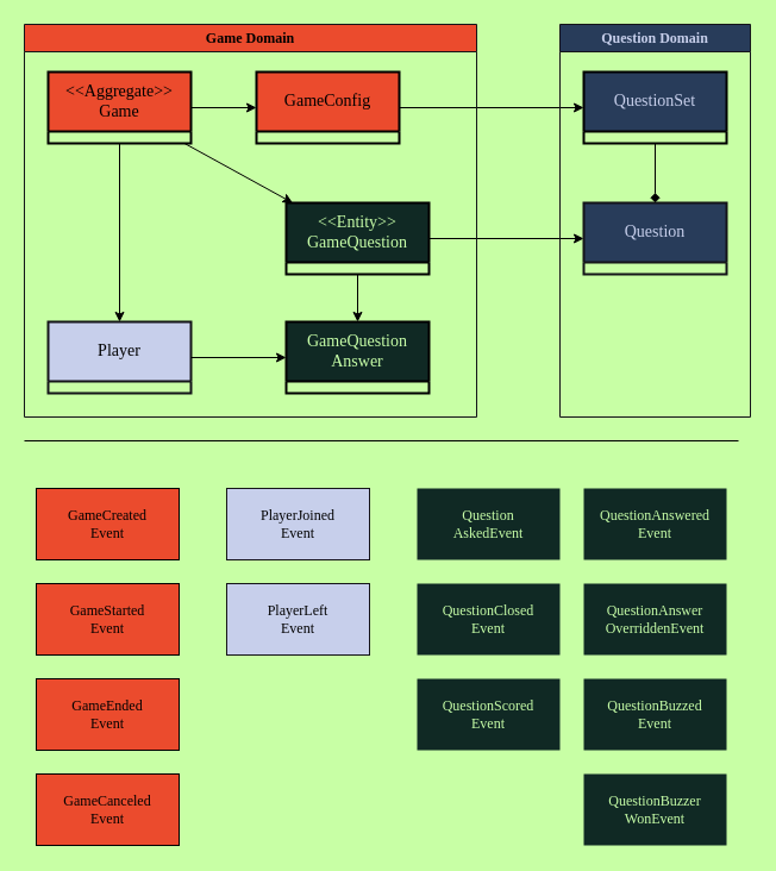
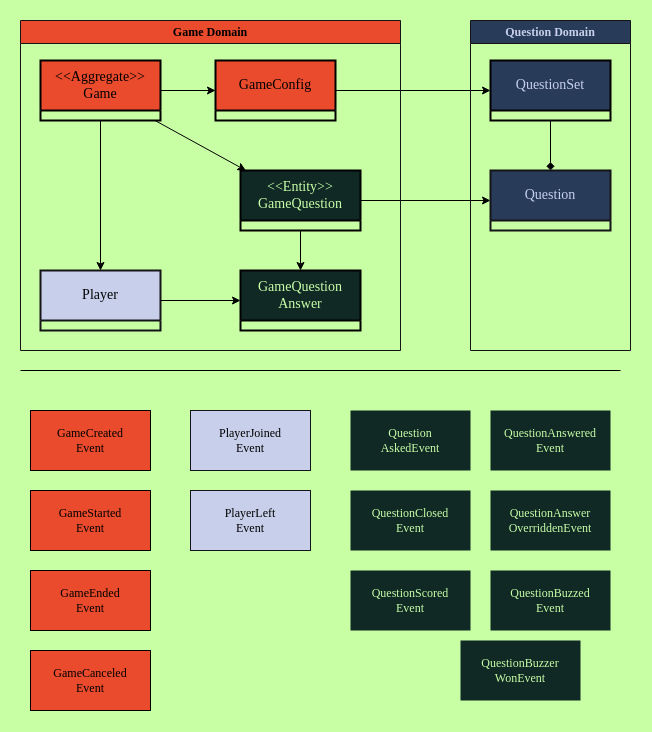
  <mxCell id="0" />
  <mxCell id="1" parent="0" />
  <mxCell id="2" value="GameCreated&lt;div&gt;Event&lt;/div&gt;" style="rounded=0;whiteSpace=wrap;html=1;hachureGap=4;fontFamily=ES Klarheit Kurrent RD;fillColor=#EB4B2D;strokeColor=default;swimlaneLine=1;glass=0;shadow=0;swimlaneFillColor=none;" parent="1" vertex="1"><mxGeometry x="30" y="410" width="120" height="60" as="geometry" /></mxCell>
  <mxCell id="3" value="GameStarted&lt;div&gt;Event&lt;/div&gt;" style="rounded=0;whiteSpace=wrap;html=1;hachureGap=4;fontFamily=ES Klarheit Kurrent RD;fillColor=#EB4B2D;strokeColor=default;swimlaneLine=1;glass=0;shadow=0;swimlaneFillColor=none;" parent="1" vertex="1"><mxGeometry x="30" y="490" width="120" height="60" as="geometry" /></mxCell>
  <mxCell id="4" value="GameEnded&lt;div&gt;Event&lt;/div&gt;" style="rounded=0;whiteSpace=wrap;html=1;hachureGap=4;fontFamily=ES Klarheit Kurrent RD;fillColor=#EB4B2D;strokeColor=default;swimlaneLine=1;glass=0;shadow=0;swimlaneFillColor=none;" parent="1" vertex="1"><mxGeometry x="30" y="570" width="120" height="60" as="geometry" /></mxCell>
  <mxCell id="5" value="GameCanceled&lt;div&gt;Event&lt;/div&gt;" style="rounded=0;whiteSpace=wrap;html=1;hachureGap=4;fontFamily=ES Klarheit Kurrent RD;fillColor=#EB4B2D;strokeColor=default;swimlaneLine=1;glass=0;shadow=0;swimlaneFillColor=none;" parent="1" vertex="1"><mxGeometry x="30" y="650" width="120" height="60" as="geometry" /></mxCell>
  <mxCell id="6" value="PlayerJoined&lt;div&gt;Event&lt;/div&gt;" style="rounded=0;whiteSpace=wrap;html=1;hachureGap=4;fontFamily=ES Klarheit Kurrent RD;fillColor=#C7CFEB;strokeColor=#141419;" parent="1" vertex="1"><mxGeometry x="190" y="410" width="120" height="60" as="geometry" /></mxCell>
  <mxCell id="7" value="PlayerLeft&lt;div&gt;Event&lt;/div&gt;" style="rounded=0;whiteSpace=wrap;html=1;hachureGap=4;fontFamily=ES Klarheit Kurrent RD;fillColor=#C7CFEB;strokeColor=#141419;" parent="1" vertex="1"><mxGeometry x="190" y="490" width="120" height="60" as="geometry" /></mxCell>
  <mxCell id="8" value="Question&lt;br&gt;AskedEvent" style="rounded=0;whiteSpace=wrap;html=1;hachureGap=4;fontFamily=ES Klarheit Kurrent RD;fillColor=#102924;strokeColor=none;fontColor=#c8ffa9;" parent="1" vertex="1"><mxGeometry x="350" y="410" width="120" height="60" as="geometry" /></mxCell>
  <mxCell id="9" value="QuestionAnswered&lt;br&gt;Event" style="rounded=0;whiteSpace=wrap;html=1;hachureGap=4;fontFamily=ES Klarheit Kurrent RD;fillColor=#102924;strokeColor=none;fontColor=#c8ffa9;" parent="1" vertex="1"><mxGeometry x="490" y="410" width="120" height="60" as="geometry" /></mxCell>
  <mxCell id="10" value="QuestionAnswer&lt;br&gt;OverriddenEvent" style="rounded=0;whiteSpace=wrap;html=1;hachureGap=4;fontFamily=ES Klarheit Kurrent RD;fillColor=#102924;strokeColor=none;fontColor=#c8ffa9;" parent="1" vertex="1"><mxGeometry x="490" y="490" width="120" height="60" as="geometry" /></mxCell>
  <mxCell id="11" value="QuestionBuzzed&lt;br&gt;Event" style="rounded=0;whiteSpace=wrap;html=1;hachureGap=4;fontFamily=ES Klarheit Kurrent RD;fillColor=#102924;strokeColor=none;fontColor=#c8ffa9;" parent="1" vertex="1"><mxGeometry x="490" y="570" width="120" height="60" as="geometry" /></mxCell>
- <mxCell id="12" value="QuestionBuzzer&lt;div&gt;WonEvent&lt;/div&gt;" style="rounded=0;whiteSpace=wrap;html=1;hachureGap=4;fontFamily=ES Klarheit Kurrent RD;fillColor=#102924;strokeColor=none;fontColor=#c8ffa9;" parent="1" vertex="1"><mxGeometry x="490" y="650" width="120" height="60" as="geometry" /></mxCell>
+ <mxCell id="12" value="QuestionBuzzer&lt;div&gt;WonEvent&lt;/div&gt;" style="rounded=0;whiteSpace=wrap;html=1;hachureGap=4;fontFamily=ES Klarheit Kurrent RD;fillColor=#102924;strokeColor=none;fontColor=#c8ffa9;" parent="1" vertex="1"><mxGeometry x="460" y="640" width="120" height="60" as="geometry" /></mxCell>
  <mxCell id="13" value="QuestionClosed&lt;br&gt;Event" style="rounded=0;whiteSpace=wrap;html=1;hachureGap=4;fontFamily=ES Klarheit Kurrent RD;fillColor=#102924;strokeColor=none;fontColor=#c8ffa9;" parent="1" vertex="1"><mxGeometry x="350" y="490" width="120" height="60" as="geometry" /></mxCell>
  <mxCell id="14" value="QuestionScored&lt;br&gt;Event" style="rounded=0;whiteSpace=wrap;html=1;hachureGap=4;fontFamily=ES Klarheit Kurrent RD;fillColor=#102924;strokeColor=none;fontColor=#c8ffa9;" parent="1" vertex="1"><mxGeometry x="350" y="570" width="120" height="60" as="geometry" /></mxCell>
  <mxCell id="15" value="" style="endArrow=classic;html=1;rounded=0;hachureGap=4;fontFamily=ES Klarheit Kurrent RD;" parent="1" source="22" target="31" edge="1"><mxGeometry width="50" height="50" relative="1" as="geometry"><mxPoint x="460" y="350" as="sourcePoint" /><mxPoint x="510" y="300" as="targetPoint" /></mxGeometry></mxCell>
  <mxCell id="16" value="" style="endArrow=classic;html=1;rounded=0;hachureGap=4;fontFamily=ES Klarheit Kurrent RD;" parent="1" source="19" target="30" edge="1"><mxGeometry width="50" height="50" relative="1" as="geometry"><mxPoint x="460" y="340" as="sourcePoint" /><mxPoint x="510" y="290" as="targetPoint" /></mxGeometry></mxCell>
  <mxCell id="17" value="" style="endArrow=none;html=1;rounded=0;hachureGap=4;fontFamily=ES Klarheit Kurrent RD;shadow=0;" parent="1" edge="1"><mxGeometry width="50" height="50" relative="1" as="geometry"><mxPoint x="20" y="370" as="sourcePoint" /><mxPoint x="620" y="370" as="targetPoint" /></mxGeometry></mxCell>
  <mxCell id="18" value="Game Domain" style="swimlane;whiteSpace=wrap;html=1;fillColor=#EB4B2D;strokeColor=#141419;fontFamily=ES Klarheit Kurrent RD;labelBackgroundColor=none;shadow=0;glass=0;rounded=0;gradientColor=none;swimlaneFillColor=none;" vertex="1" parent="1"><mxGeometry x="20" y="20" width="380" height="330" as="geometry" /></mxCell>
  <mxCell id="19" value="GameConfig" style="swimlane;childLayout=stackLayout;horizontal=1;startSize=50;horizontalStack=0;rounded=0;fontSize=14;fontStyle=0;strokeWidth=2;resizeParent=0;resizeLast=1;shadow=0;dashed=0;align=center;arcSize=4;whiteSpace=wrap;html=1;hachureGap=4;fontFamily=ES Klarheit Kurrent RD;fillColor=#EB4B2D;strokeColor=default;swimlaneLine=1;glass=0;swimlaneFillColor=none;" parent="18" vertex="1"><mxGeometry x="195" y="40" width="120" height="60" as="geometry" /></mxCell>
  <mxCell id="20" value="&amp;lt;&amp;lt;Aggregate&amp;gt;&amp;gt;&lt;br&gt;Game" style="swimlane;childLayout=stackLayout;horizontal=1;startSize=50;horizontalStack=0;rounded=0;fontSize=14;fontStyle=0;strokeWidth=2;resizeParent=0;resizeLast=1;shadow=0;dashed=0;align=center;arcSize=4;whiteSpace=wrap;html=1;hachureGap=4;fontFamily=ES Klarheit Kurrent RD;fillColor=#EB4B2D;strokeColor=default;swimlaneLine=1;glass=0;swimlaneFillColor=none;" parent="18" vertex="1"><mxGeometry x="20" y="40" width="120" height="60" as="geometry"><mxRectangle x="50" y="30" width="80" height="50" as="alternateBounds" /></mxGeometry></mxCell>
  <mxCell id="21" value="" style="endArrow=classic;html=1;rounded=0;hachureGap=4;fontFamily=ES Klarheit Kurrent RD;" parent="18" source="20" target="19" edge="1"><mxGeometry width="50" height="50" relative="1" as="geometry"><mxPoint x="40" y="340" as="sourcePoint" /><mxPoint x="90" y="290" as="targetPoint" /></mxGeometry></mxCell>
  <mxCell id="22" value="&lt;div&gt;&amp;lt;&amp;lt;Entity&amp;gt;&amp;gt;&lt;/div&gt;GameQuestion" style="swimlane;childLayout=stackLayout;horizontal=1;startSize=50;horizontalStack=0;rounded=0;fontSize=14;fontStyle=0;strokeWidth=2;resizeParent=0;resizeLast=1;shadow=0;dashed=0;align=center;arcSize=4;whiteSpace=wrap;html=1;hachureGap=4;fontFamily=ES Klarheit Kurrent RD;fillColor=#102924;strokeColor=default;fontColor=#c8ffa9;" parent="18" vertex="1"><mxGeometry x="220" y="150" width="120" height="60" as="geometry" /></mxCell>
  <mxCell id="23" value="" style="endArrow=classic;html=1;rounded=0;hachureGap=4;fontFamily=ES Klarheit Kurrent RD;" parent="18" source="20" target="22" edge="1"><mxGeometry width="50" height="50" relative="1" as="geometry"><mxPoint x="120" y="420" as="sourcePoint" /><mxPoint x="170" y="370" as="targetPoint" /></mxGeometry></mxCell>
  <mxCell id="24" value="Player" style="swimlane;childLayout=stackLayout;horizontal=1;startSize=50;horizontalStack=0;rounded=0;fontSize=14;fontStyle=0;strokeWidth=2;resizeParent=0;resizeLast=1;shadow=0;dashed=0;align=center;arcSize=4;whiteSpace=wrap;html=1;hachureGap=4;fontFamily=ES Klarheit Kurrent RD;fillColor=#C7CFEB;strokeColor=#141419;" parent="18" vertex="1"><mxGeometry x="20" y="250" width="120" height="60" as="geometry" /></mxCell>
  <mxCell id="25" value="" style="endArrow=classic;html=1;rounded=0;hachureGap=4;fontFamily=ES Klarheit Kurrent RD;" parent="18" source="20" target="24" edge="1"><mxGeometry width="50" height="50" relative="1" as="geometry"><mxPoint x="10" y="360" as="sourcePoint" /><mxPoint x="60" y="310" as="targetPoint" /></mxGeometry></mxCell>
  <mxCell id="26" value="GameQuestion&lt;div&gt;Answer&lt;/div&gt;" style="swimlane;childLayout=stackLayout;horizontal=1;startSize=50;horizontalStack=0;rounded=0;fontSize=14;fontStyle=0;strokeWidth=2;resizeParent=0;resizeLast=1;shadow=0;dashed=0;align=center;arcSize=4;whiteSpace=wrap;html=1;hachureGap=4;fontFamily=ES Klarheit Kurrent RD;fillColor=#102924;strokeColor=default;fontColor=#c8ffa9;" parent="18" vertex="1"><mxGeometry x="220" y="250" width="120" height="60" as="geometry" /></mxCell>
  <mxCell id="27" value="" style="endArrow=classic;html=1;rounded=0;hachureGap=4;fontFamily=ES Klarheit Kurrent RD;" parent="18" source="22" target="26" edge="1"><mxGeometry width="50" height="50" relative="1" as="geometry"><mxPoint x="470" y="330" as="sourcePoint" /><mxPoint x="520" y="280" as="targetPoint" /></mxGeometry></mxCell>
  <mxCell id="28" value="" style="endArrow=classic;html=1;rounded=0;hachureGap=4;fontFamily=ES Klarheit Kurrent RD;" parent="18" source="24" target="26" edge="1"><mxGeometry width="50" height="50" relative="1" as="geometry"><mxPoint x="50" y="470" as="sourcePoint" /><mxPoint x="100" y="420" as="targetPoint" /></mxGeometry></mxCell>
  <mxCell id="29" value="Question Domain" style="swimlane;whiteSpace=wrap;html=1;fillColor=#283C5A;strokeColor=#141419;fontColor=#C7CFEB;fontFamily=ES Klarheit Kurrent RD;swimlaneFillColor=none;" vertex="1" parent="1"><mxGeometry x="470" y="20" width="160" height="330" as="geometry" /></mxCell>
  <mxCell id="30" value="QuestionSet" style="swimlane;childLayout=stackLayout;horizontal=1;startSize=50;horizontalStack=0;rounded=0;fontSize=14;fontStyle=0;strokeWidth=2;resizeParent=0;resizeLast=1;shadow=0;dashed=0;align=center;arcSize=4;whiteSpace=wrap;html=1;hachureGap=4;fontFamily=ES Klarheit Kurrent RD;fillColor=#283C5A;strokeColor=default;fontColor=#C7CFEB;" parent="29" vertex="1"><mxGeometry x="20" y="40" width="120" height="60" as="geometry" /></mxCell>
  <mxCell id="31" value="Question" style="swimlane;childLayout=stackLayout;horizontal=1;startSize=50;horizontalStack=0;rounded=0;fontSize=14;fontStyle=0;strokeWidth=2;resizeParent=0;resizeLast=1;shadow=0;dashed=0;align=center;arcSize=4;whiteSpace=wrap;html=1;hachureGap=4;fontFamily=ES Klarheit Kurrent RD;fillColor=#283C5A;strokeColor=#141419;fontColor=#C7CFEB;" parent="29" vertex="1"><mxGeometry x="20" y="150" width="120" height="60" as="geometry" /></mxCell>
  <mxCell id="32" value="" style="endArrow=diamond;html=1;rounded=0;hachureGap=4;fontFamily=ES Klarheit Kurrent RD;" parent="29" source="30" target="31" edge="1"><mxGeometry width="50" height="50" relative="1" as="geometry"><mxPoint x="40" y="330" as="sourcePoint" /><mxPoint x="90" y="280" as="targetPoint" /></mxGeometry></mxCell>
